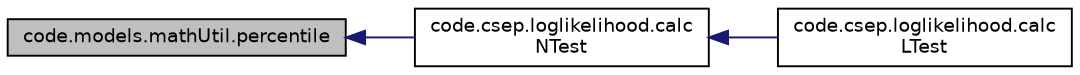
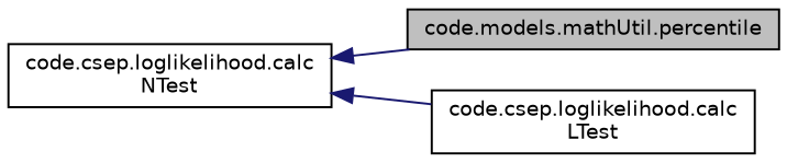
  digraph {
    rankdir=LR
    node [color=black fillcolor=white fontname=Helvetica fontsize=10 shape=record style=filled]
    edge [color=midnightblue dir=back fontname=Helvetica fontsize=10 labelfontname=Helvetica labelfontsize=10 style=solid]
    n1 [fillcolor=grey75 fontcolor=black height=0.2 label="code.models.mathUtil.percentile" width=0.4]
    n2 [height=0.2 label="code.csep.loglikelihood.calc\lNTest" width=0.4]
    n3 [height=0.2 label="code.csep.loglikelihood.calc\lLTest" width=0.4]
-   n1 -> n2
+   n2 -> n1
    n2 -> n3
  }
